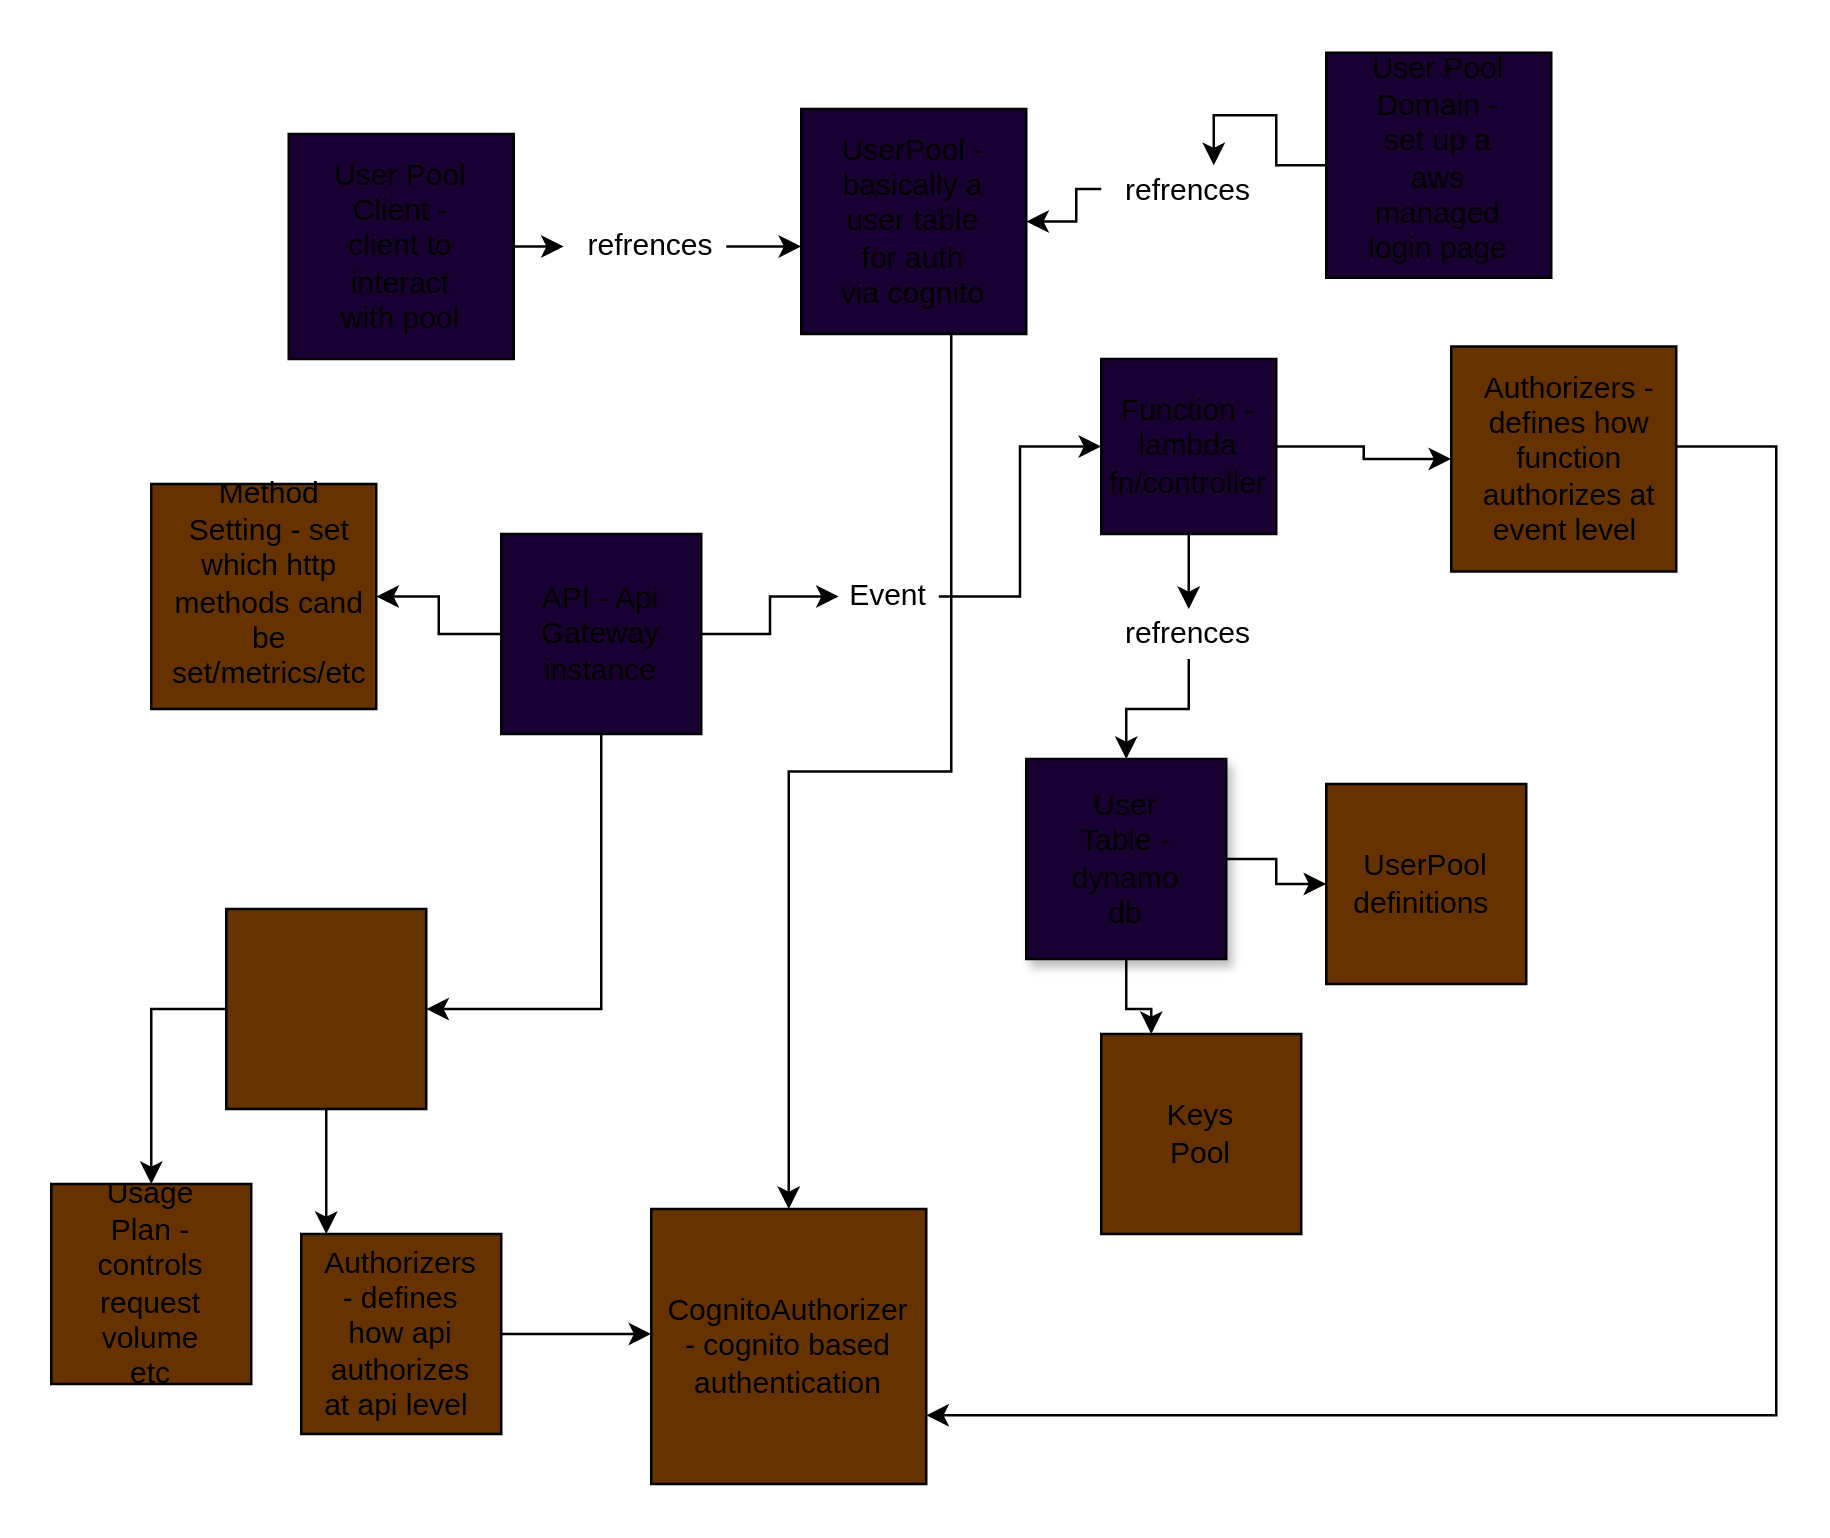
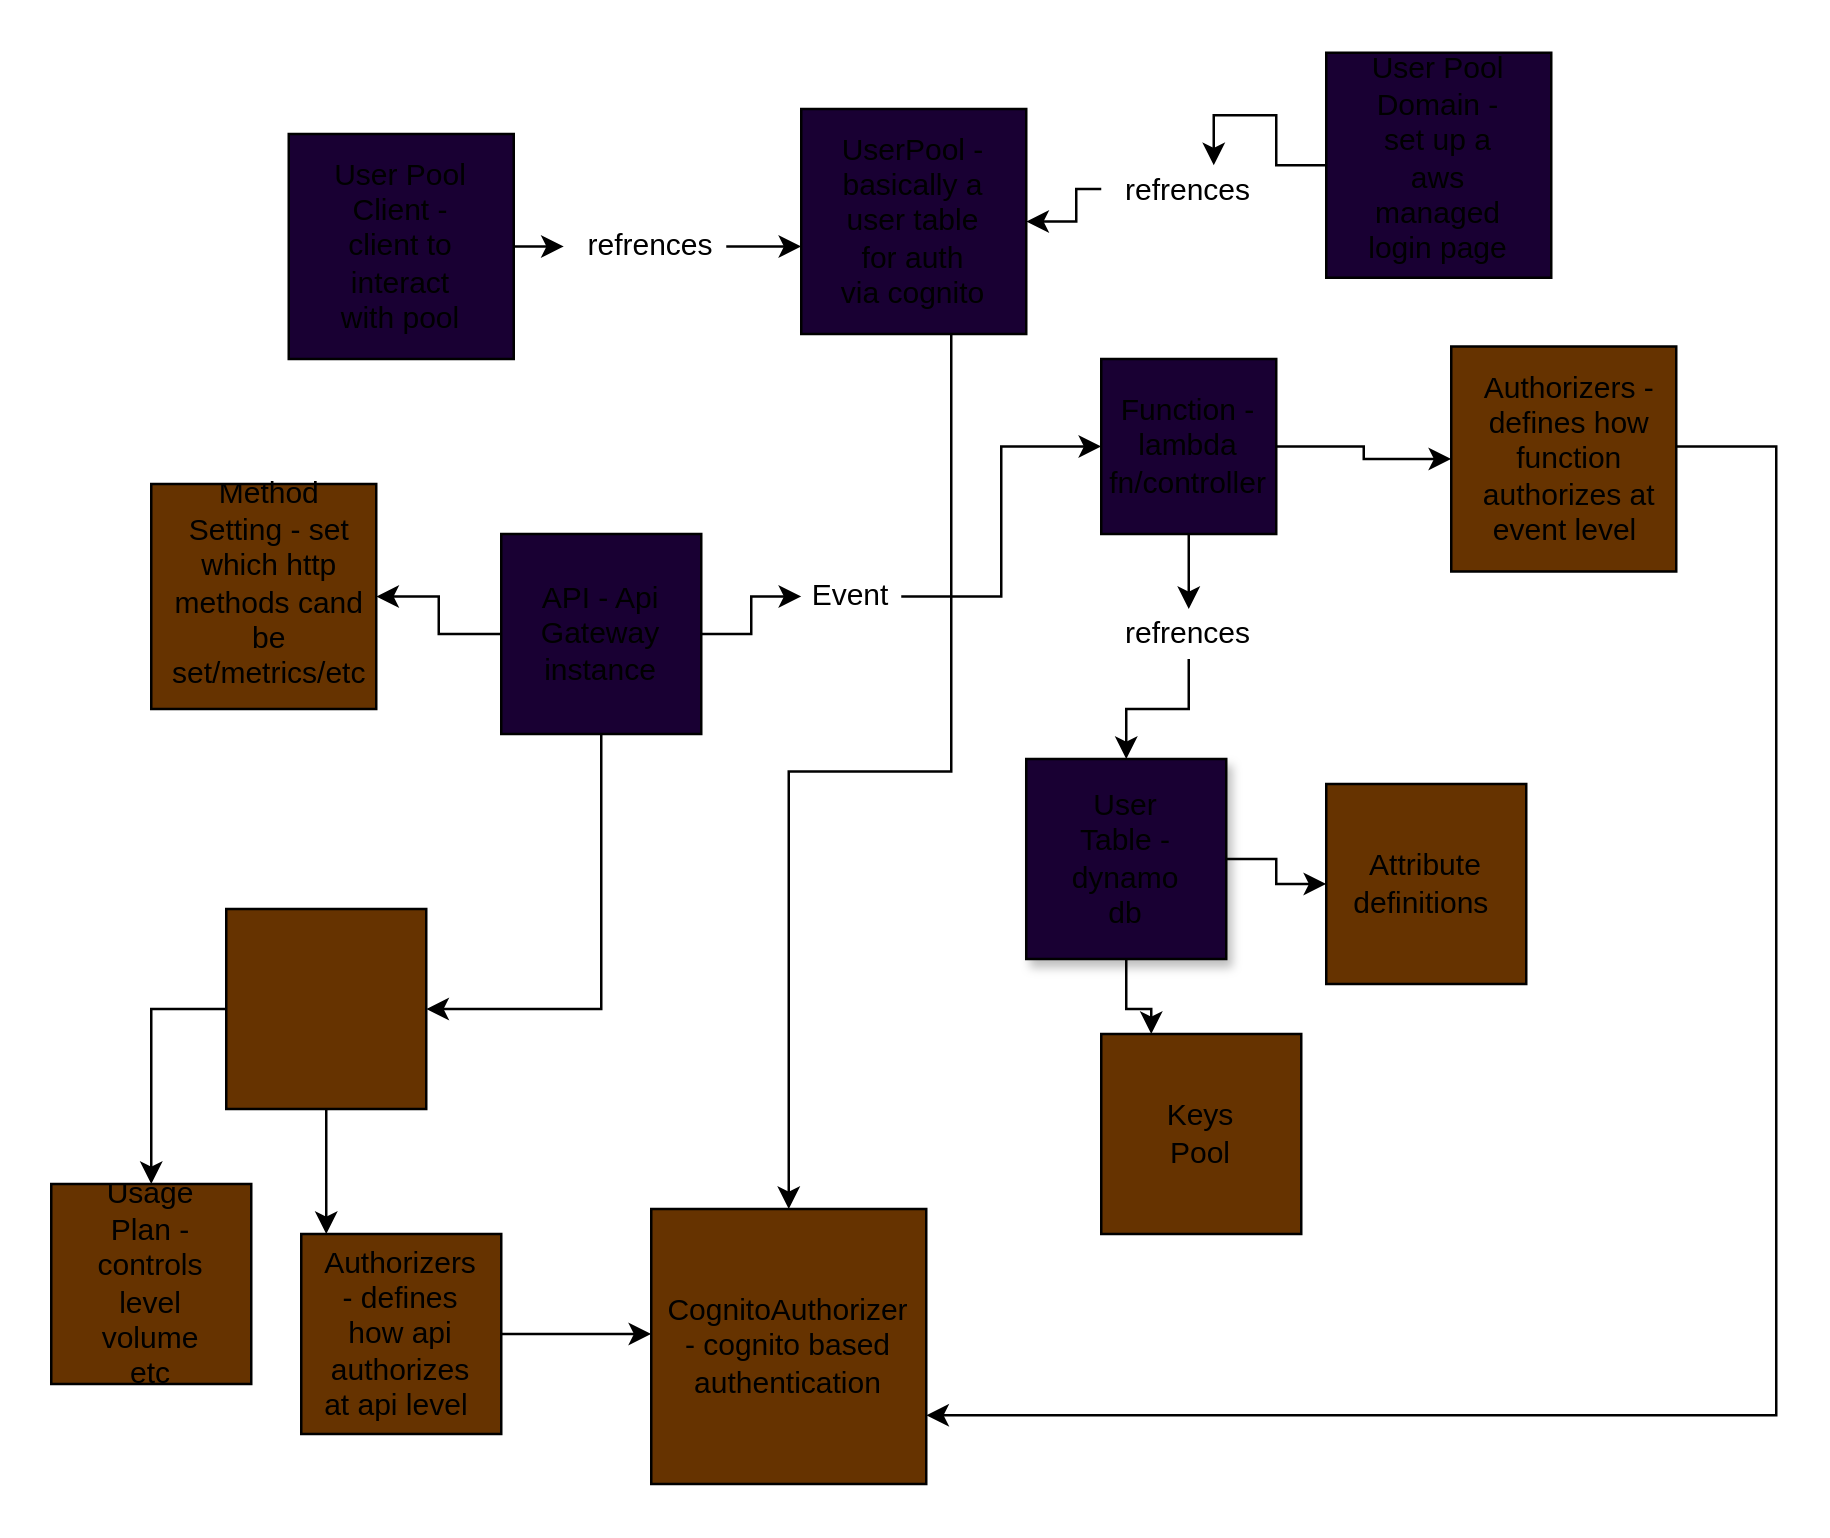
  <mxCell id="0" />
  <mxCell id="1" parent="0" />
  <mxCell id="2" style="edgeStyle=orthogonalEdgeStyle;rounded=0;orthogonalLoop=1;jettySize=auto;html=1;exitX=0.5;exitY=1;exitDx=0;exitDy=0;entryX=1;entryY=0.5;entryDx=0;entryDy=0;" edge="1" parent="1" source="5" target="9"><mxGeometry relative="1" as="geometry" /></mxCell>
  <mxCell id="3" style="edgeStyle=orthogonalEdgeStyle;rounded=0;orthogonalLoop=1;jettySize=auto;html=1;exitX=0;exitY=0.5;exitDx=0;exitDy=0;entryX=1;entryY=0.5;entryDx=0;entryDy=0;" edge="1" parent="1" source="5" target="17"><mxGeometry relative="1" as="geometry" /></mxCell>
  <mxCell id="4" style="edgeStyle=orthogonalEdgeStyle;rounded=0;orthogonalLoop=1;jettySize=auto;html=1;entryX=0;entryY=0.5;entryDx=0;entryDy=0;" edge="1" parent="1" source="31" target="29"><mxGeometry relative="1" as="geometry" /></mxCell>
  <mxCell id="5" value="" style="whiteSpace=wrap;html=1;aspect=fixed;fillColor=#190033;" vertex="1" parent="1"><mxGeometry x="200" y="213" width="80" height="80" as="geometry" /></mxCell>
  <mxCell id="6" value="API - Api Gateway instance" style="text;html=1;strokeColor=none;fillColor=none;align=center;verticalAlign=middle;whiteSpace=wrap;rounded=0;" vertex="1" parent="1"><mxGeometry x="220" y="243" width="40" height="20" as="geometry" /></mxCell>
  <mxCell id="7" style="edgeStyle=orthogonalEdgeStyle;rounded=0;orthogonalLoop=1;jettySize=auto;html=1;" edge="1" parent="1" source="9"><mxGeometry relative="1" as="geometry"><mxPoint x="130" y="493" as="targetPoint" /></mxGeometry></mxCell>
  <mxCell id="8" style="edgeStyle=orthogonalEdgeStyle;rounded=0;orthogonalLoop=1;jettySize=auto;html=1;exitX=0;exitY=0.5;exitDx=0;exitDy=0;entryX=0.5;entryY=0;entryDx=0;entryDy=0;" edge="1" parent="1" source="9" target="10"><mxGeometry relative="1" as="geometry" /></mxCell>
  <mxCell id="9" value="" style="whiteSpace=wrap;html=1;aspect=fixed;fillColor=#663300;" vertex="1" parent="1"><mxGeometry x="90" y="363" width="80" height="80" as="geometry" /></mxCell>
  <mxCell id="10" value="" style="whiteSpace=wrap;html=1;aspect=fixed;fillColor=#663300;" vertex="1" parent="1"><mxGeometry x="20" y="473" width="80" height="80" as="geometry" /></mxCell>
- <mxCell id="11" value="Usage Plan - controls request volume etc" style="text;html=1;strokeColor=none;fillColor=none;align=center;verticalAlign=middle;whiteSpace=wrap;rounded=0;" vertex="1" parent="1"><mxGeometry x="40" y="503" width="40" height="20" as="geometry" /></mxCell>
+ <mxCell id="11" value="Usage Plan - controls level volume etc" style="text;html=1;strokeColor=none;fillColor=none;align=center;verticalAlign=middle;whiteSpace=wrap;rounded=0;" vertex="1" parent="1"><mxGeometry x="40" y="503" width="40" height="20" as="geometry" /></mxCell>
  <mxCell id="12" style="edgeStyle=orthogonalEdgeStyle;rounded=0;orthogonalLoop=1;jettySize=auto;html=1;" edge="1" parent="1" source="13"><mxGeometry relative="1" as="geometry"><mxPoint x="260" y="533" as="targetPoint" /></mxGeometry></mxCell>
  <mxCell id="13" value="" style="whiteSpace=wrap;html=1;aspect=fixed;fillColor=#663300;" vertex="1" parent="1"><mxGeometry x="120" y="493" width="80" height="80" as="geometry" /></mxCell>
  <mxCell id="14" value="Authorizers - defines how api authorizes at api level&amp;nbsp;" style="text;html=1;strokeColor=none;fillColor=none;align=center;verticalAlign=middle;whiteSpace=wrap;rounded=0;" vertex="1" parent="1"><mxGeometry x="135" y="523" width="50" height="20" as="geometry" /></mxCell>
  <mxCell id="15" value="" style="whiteSpace=wrap;html=1;aspect=fixed;fillColor=#663300;" vertex="1" parent="1"><mxGeometry x="260" y="483" width="110" height="110" as="geometry" /></mxCell>
  <mxCell id="16" value="CognitoAuthorizer - cognito based authentication" style="text;html=1;strokeColor=none;fillColor=none;align=center;verticalAlign=middle;whiteSpace=wrap;rounded=0;" vertex="1" parent="1"><mxGeometry x="290" y="528" width="50" height="20" as="geometry" /></mxCell>
  <mxCell id="17" value="" style="whiteSpace=wrap;html=1;aspect=fixed;fillColor=#663300;" vertex="1" parent="1"><mxGeometry x="60" y="193" width="90" height="90" as="geometry" /></mxCell>
  <mxCell id="18" value="Method Setting - set which http methods cand be set/metrics/etc" style="text;html=1;strokeColor=none;fillColor=none;align=center;verticalAlign=middle;whiteSpace=wrap;rounded=0;" vertex="1" parent="1"><mxGeometry x="90" y="223" width="35" height="20" as="geometry" /></mxCell>
  <mxCell id="19" style="edgeStyle=orthogonalEdgeStyle;rounded=0;orthogonalLoop=1;jettySize=auto;html=1;exitX=1;exitY=0.5;exitDx=0;exitDy=0;entryX=0;entryY=0.5;entryDx=0;entryDy=0;" edge="1" parent="1" source="21" target="25"><mxGeometry relative="1" as="geometry" /></mxCell>
  <mxCell id="20" style="edgeStyle=orthogonalEdgeStyle;rounded=0;orthogonalLoop=1;jettySize=auto;html=1;entryX=0.25;entryY=0;entryDx=0;entryDy=0;" edge="1" parent="1" source="21" target="23"><mxGeometry relative="1" as="geometry" /></mxCell>
  <mxCell id="21" value="" style="whiteSpace=wrap;html=1;aspect=fixed;shadow=1;fillColor=#190033;" vertex="1" parent="1"><mxGeometry x="410" y="303" width="80" height="80" as="geometry" /></mxCell>
  <mxCell id="22" value="User Table - dynamo db" style="text;html=1;strokeColor=none;fillColor=none;align=center;verticalAlign=middle;whiteSpace=wrap;rounded=0;" vertex="1" parent="1"><mxGeometry x="430" y="333" width="40" height="20" as="geometry" /></mxCell>
  <mxCell id="23" value="" style="whiteSpace=wrap;html=1;aspect=fixed;fillColor=#663300;" vertex="1" parent="1"><mxGeometry x="440" y="413" width="80" height="80" as="geometry" /></mxCell>
  <mxCell id="24" value="Keys Pool" style="text;html=1;strokeColor=none;fillColor=none;align=center;verticalAlign=middle;whiteSpace=wrap;rounded=0;" vertex="1" parent="1"><mxGeometry x="460" y="443" width="40" height="20" as="geometry" /></mxCell>
  <mxCell id="25" value="" style="whiteSpace=wrap;html=1;aspect=fixed;fillColor=#663300;" vertex="1" parent="1"><mxGeometry x="530" y="313" width="80" height="80" as="geometry" /></mxCell>
- <mxCell id="26" value="UserPool definitions&amp;nbsp;" style="text;html=1;strokeColor=none;fillColor=none;align=center;verticalAlign=middle;whiteSpace=wrap;rounded=0;" vertex="1" parent="1"><mxGeometry x="550" y="343" width="40" height="20" as="geometry" /></mxCell>
+ <mxCell id="26" value="Attribute definitions&amp;nbsp;" style="text;html=1;strokeColor=none;fillColor=none;align=center;verticalAlign=middle;whiteSpace=wrap;rounded=0;" vertex="1" parent="1"><mxGeometry x="550" y="343" width="40" height="20" as="geometry" /></mxCell>
  <mxCell id="27" style="edgeStyle=orthogonalEdgeStyle;rounded=0;orthogonalLoop=1;jettySize=auto;html=1;exitX=0.5;exitY=1;exitDx=0;exitDy=0;entryX=0.5;entryY=0;entryDx=0;entryDy=0;" edge="1" parent="1" source="33" target="21"><mxGeometry relative="1" as="geometry" /></mxCell>
  <mxCell id="28" style="edgeStyle=orthogonalEdgeStyle;rounded=0;orthogonalLoop=1;jettySize=auto;html=1;exitX=1;exitY=0.5;exitDx=0;exitDy=0;entryX=0;entryY=0.5;entryDx=0;entryDy=0;" edge="1" parent="1" source="29" target="43"><mxGeometry relative="1" as="geometry" /></mxCell>
  <mxCell id="29" value="" style="whiteSpace=wrap;html=1;aspect=fixed;fillColor=#190033;" vertex="1" parent="1"><mxGeometry x="440" y="143" width="70" height="70" as="geometry" /></mxCell>
  <mxCell id="30" value="Function - lambda fn/controller" style="text;html=1;strokeColor=none;fillColor=none;align=center;verticalAlign=middle;whiteSpace=wrap;rounded=0;" vertex="1" parent="1"><mxGeometry x="455" y="168" width="40" height="20" as="geometry" /></mxCell>
- <mxCell id="31" value="Event" style="text;html=1;strokeColor=none;fillColor=none;align=center;verticalAlign=middle;whiteSpace=wrap;rounded=0;" vertex="1" parent="1"><mxGeometry x="335" y="228" width="40" height="20" as="geometry" /></mxCell>
+ <mxCell id="31" value="Event" style="text;html=1;strokeColor=none;fillColor=none;align=center;verticalAlign=middle;whiteSpace=wrap;rounded=0;" vertex="1" parent="1"><mxGeometry x="320" y="228" width="40" height="20" as="geometry" /></mxCell>
  <mxCell id="32" style="edgeStyle=orthogonalEdgeStyle;rounded=0;orthogonalLoop=1;jettySize=auto;html=1;entryX=0;entryY=0.5;entryDx=0;entryDy=0;" edge="1" parent="1" source="5" target="31"><mxGeometry relative="1" as="geometry"><mxPoint x="280" y="253" as="sourcePoint" /><mxPoint x="440" y="178" as="targetPoint" /></mxGeometry></mxCell>
  <mxCell id="33" value="refrences" style="text;html=1;strokeColor=none;fillColor=none;align=center;verticalAlign=middle;whiteSpace=wrap;rounded=0;" vertex="1" parent="1"><mxGeometry x="455" y="243" width="40" height="20" as="geometry" /></mxCell>
  <mxCell id="34" style="edgeStyle=orthogonalEdgeStyle;rounded=0;orthogonalLoop=1;jettySize=auto;html=1;exitX=0.5;exitY=1;exitDx=0;exitDy=0;entryX=0.5;entryY=0;entryDx=0;entryDy=0;" edge="1" parent="1" source="29" target="33"><mxGeometry relative="1" as="geometry"><mxPoint x="475" y="213" as="sourcePoint" /><mxPoint x="450" y="303" as="targetPoint" /></mxGeometry></mxCell>
  <mxCell id="35" style="edgeStyle=orthogonalEdgeStyle;rounded=0;orthogonalLoop=1;jettySize=auto;html=1;entryX=0.5;entryY=0;entryDx=0;entryDy=0;" edge="1" parent="1" source="36" target="15"><mxGeometry relative="1" as="geometry"><Array as="points"><mxPoint x="380" y="308" /><mxPoint x="315" y="308" /></Array></mxGeometry></mxCell>
  <mxCell id="36" value="" style="whiteSpace=wrap;html=1;aspect=fixed;fillColor=#190033;" vertex="1" parent="1"><mxGeometry x="320" y="43" width="90" height="90" as="geometry" /></mxCell>
  <mxCell id="37" value="UserPool - basically a user table for auth via cognito" style="text;html=1;strokeColor=none;fillColor=none;align=center;verticalAlign=middle;whiteSpace=wrap;rounded=0;" vertex="1" parent="1"><mxGeometry x="335" y="65.5" width="60" height="45" as="geometry" /></mxCell>
  <mxCell id="38" style="edgeStyle=orthogonalEdgeStyle;rounded=0;orthogonalLoop=1;jettySize=auto;html=1;" edge="1" parent="1"><mxGeometry relative="1" as="geometry"><mxPoint x="320" y="97.588" as="targetPoint" /><mxPoint x="290" y="98" as="sourcePoint" /></mxGeometry></mxCell>
  <mxCell id="39" value="" style="whiteSpace=wrap;html=1;aspect=fixed;fillColor=#190033;" vertex="1" parent="1"><mxGeometry x="115" y="53" width="90" height="90" as="geometry" /></mxCell>
  <mxCell id="40" value="User Pool Client - client to interact with pool" style="text;html=1;strokeColor=none;fillColor=none;align=center;verticalAlign=middle;whiteSpace=wrap;rounded=0;" vertex="1" parent="1"><mxGeometry x="130" y="88" width="60" height="20" as="geometry" /></mxCell>
  <mxCell id="41" style="edgeStyle=orthogonalEdgeStyle;rounded=0;orthogonalLoop=1;jettySize=auto;html=1;exitX=1;exitY=0.5;exitDx=0;exitDy=0;" edge="1" parent="1" source="39"><mxGeometry relative="1" as="geometry"><mxPoint x="225" y="98" as="targetPoint" /><mxPoint x="205" y="98" as="sourcePoint" /></mxGeometry></mxCell>
  <mxCell id="42" style="edgeStyle=orthogonalEdgeStyle;rounded=0;orthogonalLoop=1;jettySize=auto;html=1;entryX=1;entryY=0.75;entryDx=0;entryDy=0;" edge="1" parent="1" source="43" target="15"><mxGeometry relative="1" as="geometry"><Array as="points"><mxPoint x="710" y="178" /><mxPoint x="710" y="565" /></Array></mxGeometry></mxCell>
  <mxCell id="43" value="" style="whiteSpace=wrap;html=1;aspect=fixed;fillColor=#663300;" vertex="1" parent="1"><mxGeometry x="580" y="138" width="90" height="90" as="geometry" /></mxCell>
  <mxCell id="44" value="Authorizers - defines how function authorizes at event level&amp;nbsp;" style="text;html=1;strokeColor=none;fillColor=none;align=center;verticalAlign=middle;whiteSpace=wrap;rounded=0;" vertex="1" parent="1"><mxGeometry x="590" y="173" width="75" height="20" as="geometry" /></mxCell>
  <mxCell id="45" style="edgeStyle=orthogonalEdgeStyle;rounded=0;orthogonalLoop=1;jettySize=auto;html=1;entryX=1;entryY=0.5;entryDx=0;entryDy=0;" edge="1" parent="1" target="36"><mxGeometry relative="1" as="geometry"><mxPoint x="440" y="75" as="sourcePoint" /><Array as="points"><mxPoint x="430" y="75" /><mxPoint x="430" y="88" /></Array></mxGeometry></mxCell>
  <mxCell id="46" style="edgeStyle=orthogonalEdgeStyle;rounded=0;orthogonalLoop=1;jettySize=auto;html=1;exitX=0;exitY=0.5;exitDx=0;exitDy=0;entryX=0.75;entryY=0;entryDx=0;entryDy=0;" edge="1" parent="1" source="47" target="49"><mxGeometry relative="1" as="geometry" /></mxCell>
  <mxCell id="47" value="" style="whiteSpace=wrap;html=1;aspect=fixed;fillColor=#190033;" vertex="1" parent="1"><mxGeometry x="530" y="20.5" width="90" height="90" as="geometry" /></mxCell>
  <mxCell id="48" value="User Pool Domain - set up a aws managed login page" style="text;html=1;strokeColor=none;fillColor=none;align=center;verticalAlign=middle;whiteSpace=wrap;rounded=0;" vertex="1" parent="1"><mxGeometry x="545" y="53" width="60" height="20" as="geometry" /></mxCell>
  <mxCell id="49" value="refrences" style="text;html=1;strokeColor=none;fillColor=none;align=center;verticalAlign=middle;whiteSpace=wrap;rounded=0;" vertex="1" parent="1"><mxGeometry x="455" y="65.5" width="40" height="20" as="geometry" /></mxCell>
  <mxCell id="50" value="refrences" style="text;html=1;strokeColor=none;fillColor=none;align=center;verticalAlign=middle;whiteSpace=wrap;rounded=0;" vertex="1" parent="1"><mxGeometry x="240" y="88" width="40" height="20" as="geometry" /></mxCell>
